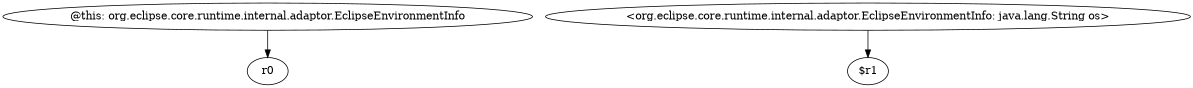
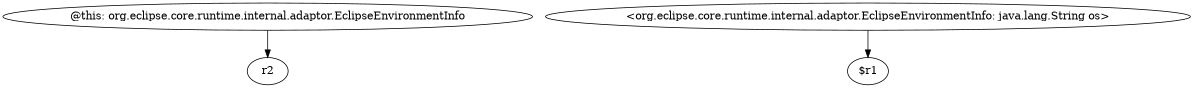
  digraph {
    n1 [label="@this: org.eclipse.core.runtime.internal.adaptor.EclipseEnvironmentInfo"]
-   n2 [label=r0]
+   n2 [label=r2]
    n3 [label="<org.eclipse.core.runtime.internal.adaptor.EclipseEnvironmentInfo: java.lang.String os>"]
    n4 [label="$r1"]
    n1 -> n2
    n3 -> n4
  }
